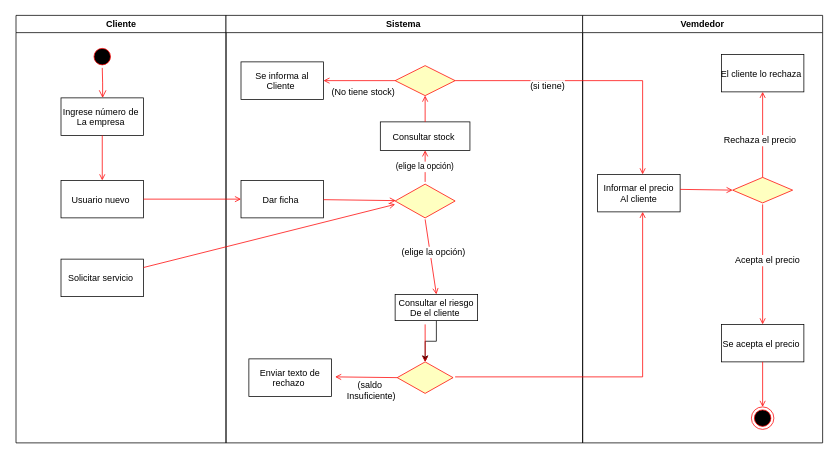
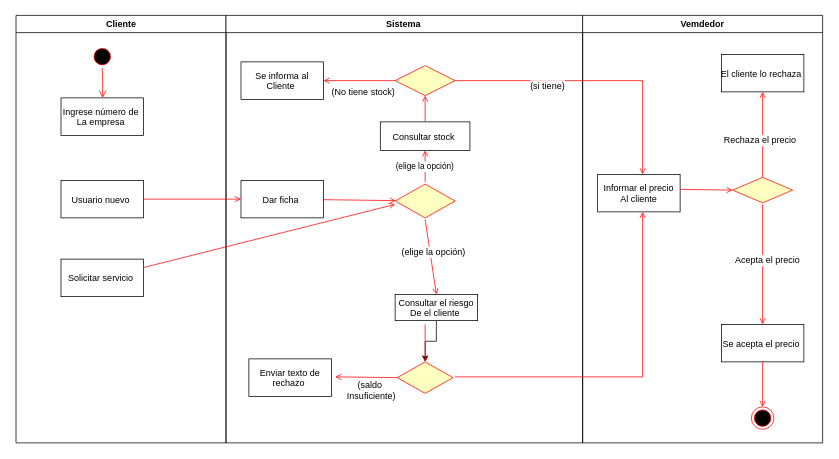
  <mxCell id="0" />
  <mxCell id="1" parent="0" />
  <mxCell id="2" value="Cliente" style="swimlane;whiteSpace=wrap" parent="1" vertex="1"><mxGeometry x="20.5" y="20" width="280" height="570" as="geometry" /></mxCell>
  <mxCell id="3" value="" style="ellipse;shape=startState;fillColor=#000000;strokeColor=#ff0000;" parent="2" vertex="1"><mxGeometry x="100" y="40" width="30" height="30" as="geometry" /></mxCell>
  <mxCell id="4" value="" style="edgeStyle=elbowEdgeStyle;elbow=horizontal;verticalAlign=bottom;endArrow=open;endSize=8;strokeColor=#FF0000;endFill=1;rounded=0" parent="2" source="3" target="5" edge="1"><mxGeometry x="100" y="40" as="geometry"><mxPoint x="115" y="110" as="targetPoint" /></mxGeometry></mxCell>
  <mxCell id="5" value="Ingrese número de &#10;La empresa " style="" parent="2" vertex="1"><mxGeometry x="60" y="110" width="110" height="50" as="geometry" /></mxCell>
  <mxCell id="6" value="Usuario nuevo " style="" parent="2" vertex="1"><mxGeometry x="60" y="220" width="110" height="50" as="geometry" /></mxCell>
- <mxCell id="7" value="" style="endArrow=open;strokeColor=#FF0000;endFill=1;rounded=0" parent="2" source="5" target="6" edge="1"><mxGeometry relative="1" as="geometry" /></mxCell>
  <mxCell id="8" value="Solicitar servicio " style="" parent="2" vertex="1"><mxGeometry x="60" y="325" width="110" height="50" as="geometry" /></mxCell>
  <mxCell id="9" value="Sistema " style="swimlane;whiteSpace=wrap" parent="1" vertex="1"><mxGeometry x="300.5" y="20" width="475.5" height="570" as="geometry" /></mxCell>
  <mxCell id="10" value="Se informa al&#10;Cliente " style="" parent="9" vertex="1"><mxGeometry x="20" y="62" width="110" height="50" as="geometry" /></mxCell>
  <mxCell id="11" value="Dar ficha " style="" parent="9" vertex="1"><mxGeometry x="20" y="220" width="110" height="50" as="geometry" /></mxCell>
  <mxCell id="12" value="" style="rhombus;fillColor=#ffffc0;strokeColor=#ff0000;" parent="9" vertex="1"><mxGeometry x="225.5" y="225" width="80" height="45" as="geometry" /></mxCell>
  <mxCell id="13" value="" style="endArrow=open;strokeColor=#FF0000;endFill=1;rounded=0" parent="9" source="11" target="12" edge="1"><mxGeometry relative="1" as="geometry" /></mxCell>
  <mxCell id="14" value="" style="edgeStyle=orthogonalEdgeStyle;rounded=0;orthogonalLoop=1;jettySize=auto;html=1;fontFamily=Helvetica;fontSize=12;fontColor=default;" edge="1" parent="9" source="15" target="20"><mxGeometry relative="1" as="geometry" /></mxCell>
  <mxCell id="15" value="Consultar el riesgo&#10;De el cliente " style="" parent="9" vertex="1"><mxGeometry x="225.5" y="372" width="110" height="35" as="geometry" /></mxCell>
  <mxCell id="16" value="" style="endArrow=open;strokeColor=#FF0000;endFill=1;rounded=0;exitX=0;exitY=0.5;exitDx=0;exitDy=0;entryX=1;entryY=0.5;entryDx=0;entryDy=0;" edge="1" parent="9" source="19" target="10"><mxGeometry relative="1" as="geometry"><mxPoint x="305.5" y="712" as="sourcePoint" /><mxPoint x="450.5" y="772" as="targetPoint" /><Array as="points" /></mxGeometry></mxCell>
  <mxCell id="17" value="(No tiene stock)&amp;nbsp;" style="edgeLabel;html=1;align=center;verticalAlign=middle;resizable=0;points=[];fontSize=12;fontFamily=Helvetica;fontColor=default;" vertex="1" connectable="0" parent="16"><mxGeometry x="-0.127" y="14" relative="1" as="geometry"><mxPoint as="offset" /></mxGeometry></mxCell>
  <mxCell id="18" value="Consultar stock " style="" vertex="1" parent="9"><mxGeometry x="205.75" y="142" width="119.5" height="38" as="geometry" /></mxCell>
  <mxCell id="19" value="" style="rhombus;fillColor=#ffffc0;strokeColor=#ff0000;" vertex="1" parent="9"><mxGeometry x="225.5" y="67" width="80" height="40" as="geometry" /></mxCell>
  <mxCell id="20" value="" style="rhombus;fillColor=#ffffc0;strokeColor=#ff0000;" vertex="1" parent="9"><mxGeometry x="228.25" y="462" width="74.5" height="42" as="geometry" /></mxCell>
  <mxCell id="21" value="Enviar texto de &#10;rechazo " style="" parent="9" vertex="1"><mxGeometry x="30.5" y="458" width="110" height="50" as="geometry" /></mxCell>
  <mxCell id="22" value="" style="endArrow=open;strokeColor=#FF0000;endFill=1;rounded=0;entryX=0.5;entryY=0;entryDx=0;entryDy=0;" edge="1" parent="9" target="20"><mxGeometry relative="1" as="geometry"><mxPoint x="265.5" y="412" as="sourcePoint" /><mxPoint x="265.5" y="432" as="targetPoint" /></mxGeometry></mxCell>
  <mxCell id="23" value="Vemdedor" style="swimlane;whiteSpace=wrap" parent="1" vertex="1"><mxGeometry x="776" y="20" width="320" height="570" as="geometry" /></mxCell>
  <mxCell id="24" value="Informar el precio&#10;Al cliente" style="" parent="23" vertex="1"><mxGeometry x="20" y="212" width="110" height="50" as="geometry" /></mxCell>
  <mxCell id="25" value="" style="edgeStyle=elbowEdgeStyle;elbow=horizontal;strokeColor=#FF0000;endArrow=open;endFill=1;rounded=0;" parent="23" edge="1"><mxGeometry width="100" height="100" relative="1" as="geometry"><mxPoint x="-170" y="87" as="sourcePoint" /><mxPoint x="80" y="212" as="targetPoint" /><Array as="points"><mxPoint x="80" y="162" /></Array></mxGeometry></mxCell>
  <mxCell id="26" value="(si tiene)" style="edgeLabel;html=1;align=center;verticalAlign=middle;resizable=0;points=[];fontSize=12;fontFamily=Helvetica;fontColor=default;" vertex="1" connectable="0" parent="25"><mxGeometry x="-0.35" y="-6" relative="1" as="geometry"><mxPoint as="offset" /></mxGeometry></mxCell>
  <mxCell id="27" value="" style="edgeStyle=none;strokeColor=#FF0000;endArrow=open;endFill=1;rounded=0;entryX=0.5;entryY=0;entryDx=0;entryDy=0;" parent="23" target="15" edge="1"><mxGeometry width="100" height="100" relative="1" as="geometry"><mxPoint x="-210" y="272" as="sourcePoint" /><mxPoint x="-190" y="412" as="targetPoint" /></mxGeometry></mxCell>
  <mxCell id="28" value="(elige la opción)" style="edgeLabel;html=1;align=center;verticalAlign=middle;resizable=0;points=[];fontSize=12;fontFamily=Helvetica;fontColor=default;" vertex="1" connectable="0" parent="27"><mxGeometry x="-0.111" y="4" relative="1" as="geometry"><mxPoint as="offset" /></mxGeometry></mxCell>
  <mxCell id="29" value="" style="ellipse;shape=endState;fillColor=#000000;strokeColor=#ff0000" parent="23" vertex="1"><mxGeometry x="225" y="522" width="30" height="30" as="geometry" /></mxCell>
  <mxCell id="30" value="" style="rhombus;fillColor=#ffffc0;strokeColor=#ff0000;" vertex="1" parent="23"><mxGeometry x="200" y="216" width="80" height="34" as="geometry" /></mxCell>
  <mxCell id="31" value="Se acepta el precio " style="" vertex="1" parent="23"><mxGeometry x="185" y="412" width="110" height="50" as="geometry" /></mxCell>
  <mxCell id="32" value="El cliente lo rechaza " style="" vertex="1" parent="23"><mxGeometry x="185" y="52" width="110" height="50" as="geometry" /></mxCell>
  <mxCell id="33" value="" style="endArrow=open;strokeColor=#FF0000;endFill=1;rounded=0" parent="1" source="8" edge="1"><mxGeometry relative="1" as="geometry"><mxPoint x="526" y="272" as="targetPoint" /></mxGeometry></mxCell>
  <mxCell id="34" value="" style="endArrow=open;strokeColor=#FF0000;endFill=1;rounded=0;exitX=1;exitY=0.5;exitDx=0;exitDy=0;entryX=0;entryY=0.5;entryDx=0;entryDy=0;" edge="1" parent="1" source="6" target="11"><mxGeometry relative="1" as="geometry"><mxPoint x="466" y="732" as="sourcePoint" /><mxPoint x="306" y="262" as="targetPoint" /></mxGeometry></mxCell>
  <mxCell id="35" value="(elige la opción)" style="endArrow=open;strokeColor=#FF0000;endFill=1;rounded=0;entryX=0.5;entryY=1;entryDx=0;entryDy=0;" edge="1" parent="1" target="18"><mxGeometry relative="1" as="geometry"><mxPoint x="566" y="242" as="sourcePoint" /><mxPoint x="821" y="782" as="targetPoint" /></mxGeometry></mxCell>
  <mxCell id="36" value="" style="endArrow=open;strokeColor=#FF0000;endFill=1;rounded=0;entryX=0.5;entryY=1;entryDx=0;entryDy=0;" edge="1" parent="1" target="19"><mxGeometry relative="1" as="geometry"><mxPoint x="566" y="162" as="sourcePoint" /><mxPoint x="811" y="752" as="targetPoint" /></mxGeometry></mxCell>
  <mxCell id="37" value="" style="endArrow=open;strokeColor=#FF0000;endFill=1;rounded=0;exitX=0;exitY=0.5;exitDx=0;exitDy=0;" edge="1" parent="1" source="20"><mxGeometry relative="1" as="geometry"><mxPoint x="526" y="512" as="sourcePoint" /><mxPoint x="446" y="502" as="targetPoint" /></mxGeometry></mxCell>
  <mxCell id="38" value="(saldo&amp;nbsp;&lt;br&gt;Insuficiente)" style="edgeLabel;html=1;align=center;verticalAlign=middle;resizable=0;points=[];fontSize=12;fontFamily=Helvetica;fontColor=default;" vertex="1" connectable="0" parent="37"><mxGeometry x="-0.132" y="1" relative="1" as="geometry"><mxPoint x="1" y="16" as="offset" /></mxGeometry></mxCell>
  <mxCell id="39" value="" style="endArrow=open;strokeColor=#FF0000;endFill=1;rounded=0;" edge="1" parent="1"><mxGeometry relative="1" as="geometry"><mxPoint x="606" y="502" as="sourcePoint" /><mxPoint x="856" y="282" as="targetPoint" /><Array as="points"><mxPoint x="856" y="502" /></Array></mxGeometry></mxCell>
  <mxCell id="40" value="" style="endArrow=open;strokeColor=#FF0000;endFill=1;rounded=0;entryX=0;entryY=0.5;entryDx=0;entryDy=0;" edge="1" parent="1" target="30"><mxGeometry relative="1" as="geometry"><mxPoint x="906" y="252" as="sourcePoint" /><mxPoint x="1066" y="702" as="targetPoint" /></mxGeometry></mxCell>
  <mxCell id="41" value="" style="endArrow=open;strokeColor=#FF0000;endFill=1;rounded=0;exitX=0.5;exitY=0;exitDx=0;exitDy=0;" edge="1" parent="1" source="30"><mxGeometry relative="1" as="geometry"><mxPoint x="1156" y="352" as="sourcePoint" /><mxPoint x="1016" y="122" as="targetPoint" /></mxGeometry></mxCell>
  <mxCell id="42" value="Rechaza el precio&amp;nbsp;" style="edgeLabel;html=1;align=center;verticalAlign=middle;resizable=0;points=[];fontSize=12;fontFamily=Helvetica;fontColor=default;" vertex="1" connectable="0" parent="41"><mxGeometry x="-0.098" y="3" relative="1" as="geometry"><mxPoint y="1" as="offset" /></mxGeometry></mxCell>
  <mxCell id="43" value="" style="endArrow=open;strokeColor=#FF0000;endFill=1;rounded=0;" edge="1" parent="1"><mxGeometry relative="1" as="geometry"><mxPoint x="1016" y="272" as="sourcePoint" /><mxPoint x="1016" y="432" as="targetPoint" /></mxGeometry></mxCell>
  <mxCell id="44" value="Acepta el precio&amp;nbsp;" style="edgeLabel;html=1;align=center;verticalAlign=middle;resizable=0;points=[];fontSize=12;fontFamily=Helvetica;fontColor=default;" vertex="1" connectable="0" parent="43"><mxGeometry x="-0.081" y="7" relative="1" as="geometry"><mxPoint as="offset" /></mxGeometry></mxCell>
  <mxCell id="45" value="" style="endArrow=open;strokeColor=#FF0000;endFill=1;rounded=0;" edge="1" parent="1"><mxGeometry relative="1" as="geometry"><mxPoint x="1016" y="482" as="sourcePoint" /><mxPoint x="1016" y="542" as="targetPoint" /></mxGeometry></mxCell>
